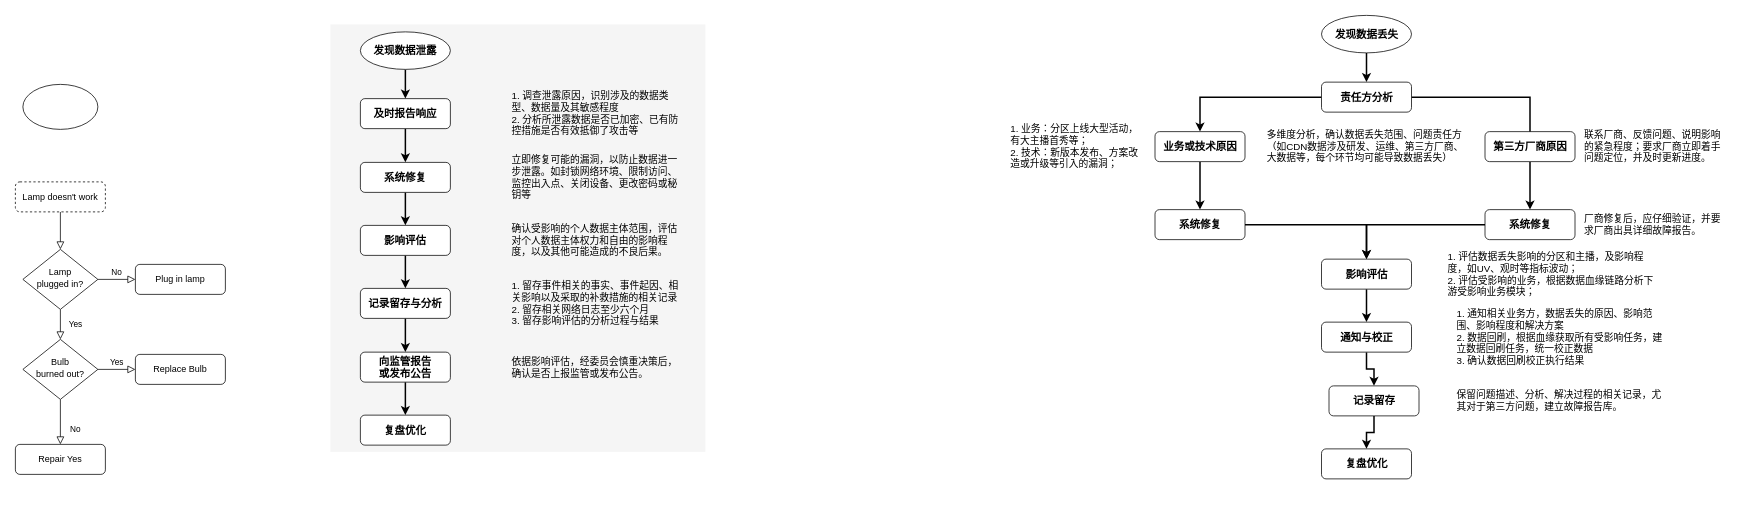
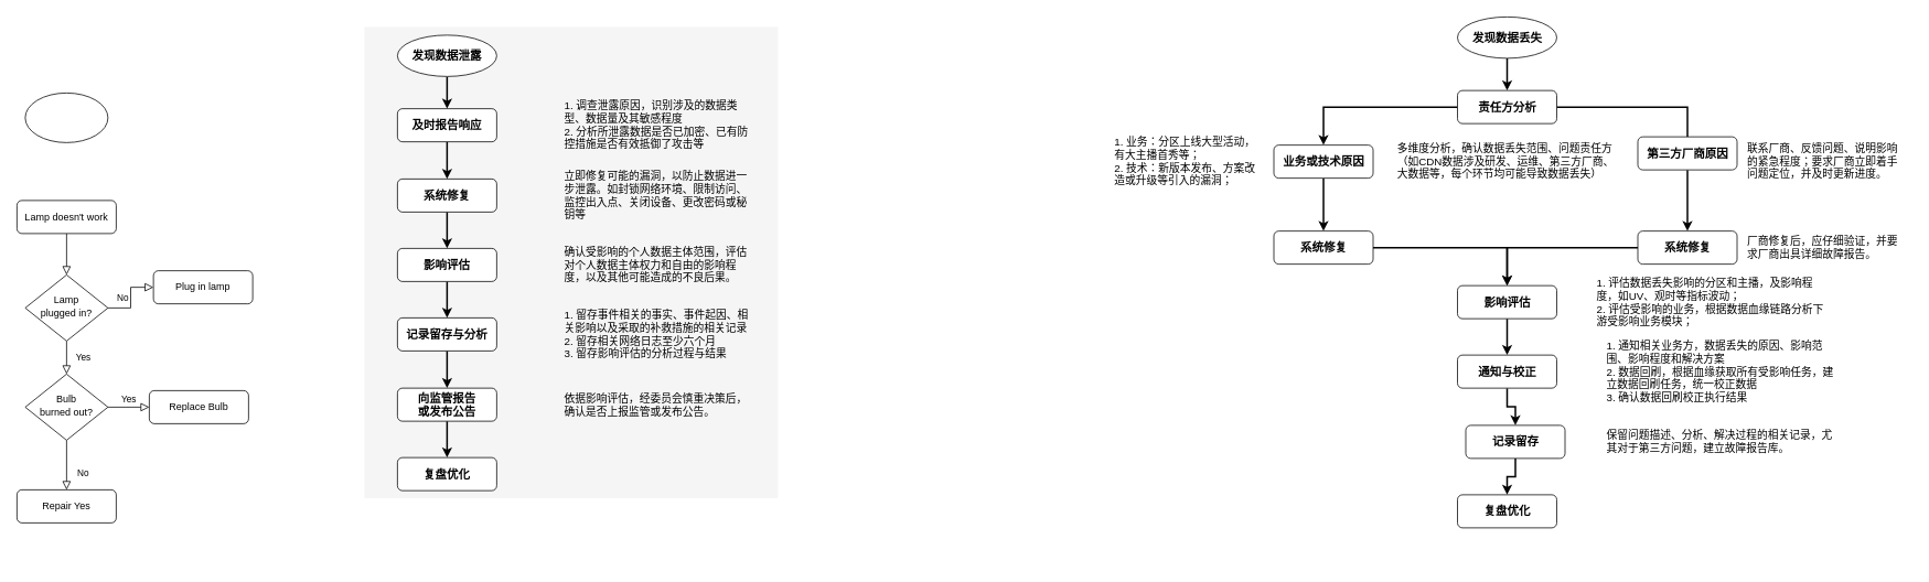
  <mxCell id="0" />
  <mxCell id="1" parent="0" />
  <mxCell id="2" value="" style="rounded=0;whiteSpace=wrap;html=1;fontSize=12;glass=0;strokeWidth=0;shadow=0;fillColor=#f5f5f5;fontColor=#333333;strokeColor=none;" vertex="1" parent="1"><mxGeometry x="440" y="32" width="500" height="570" as="geometry" /></mxCell>
  <mxCell id="3" value="" style="rounded=0;html=1;jettySize=auto;orthogonalLoop=1;fontSize=11;endArrow=block;endFill=0;endSize=8;strokeWidth=1;shadow=0;labelBackgroundColor=none;edgeStyle=orthogonalEdgeStyle;" parent="1" source="4" target="7" edge="1"><mxGeometry relative="1" as="geometry" /></mxCell>
- <mxCell id="4" value="Lamp doesn't work" style="rounded=1;whiteSpace=wrap;html=1;fontSize=12;glass=0;strokeWidth=1;shadow=0;dashed=1;" parent="1" vertex="1"><mxGeometry x="20" y="242" width="120" height="40" as="geometry" /></mxCell>
+ <mxCell id="4" value="Lamp doesn't work" style="rounded=1;whiteSpace=wrap;html=1;fontSize=12;glass=0;strokeWidth=1;shadow=0;" parent="1" vertex="1"><mxGeometry x="20" y="242" width="120" height="40" as="geometry" /></mxCell>
  <mxCell id="5" value="Yes" style="rounded=0;html=1;jettySize=auto;orthogonalLoop=1;fontSize=11;endArrow=block;endFill=0;endSize=8;strokeWidth=1;shadow=0;labelBackgroundColor=none;edgeStyle=orthogonalEdgeStyle;" parent="1" source="7" target="11" edge="1"><mxGeometry y="20" relative="1" as="geometry"><mxPoint as="offset" /></mxGeometry></mxCell>
  <mxCell id="6" value="No" style="edgeStyle=orthogonalEdgeStyle;rounded=0;html=1;jettySize=auto;orthogonalLoop=1;fontSize=11;endArrow=block;endFill=0;endSize=8;strokeWidth=1;shadow=0;labelBackgroundColor=none;" parent="1" source="7" target="8" edge="1"><mxGeometry y="10" relative="1" as="geometry"><mxPoint as="offset" /></mxGeometry></mxCell>
  <mxCell id="7" value="Lamp&lt;br&gt;plugged in?" style="rhombus;whiteSpace=wrap;html=1;shadow=0;fontFamily=Helvetica;fontSize=12;align=center;strokeWidth=1;spacing=6;spacingTop=-4;" parent="1" vertex="1"><mxGeometry x="30" y="332" width="100" height="80" as="geometry" /></mxCell>
- <mxCell id="8" value="Plug in lamp" style="rounded=1;whiteSpace=wrap;html=1;fontSize=12;glass=0;strokeWidth=1;shadow=0;" parent="1" vertex="1"><mxGeometry x="180" y="352" width="120" height="40" as="geometry" /></mxCell>
+ <mxCell id="8" value="Plug in lamp" style="rounded=1;whiteSpace=wrap;html=1;fontSize=12;glass=0;strokeWidth=1;shadow=0;" parent="1" vertex="1"><mxGeometry x="185" y="327" width="120" height="40" as="geometry" /></mxCell>
  <mxCell id="9" value="No" style="rounded=0;html=1;jettySize=auto;orthogonalLoop=1;fontSize=11;endArrow=block;endFill=0;endSize=8;strokeWidth=1;shadow=0;labelBackgroundColor=none;edgeStyle=orthogonalEdgeStyle;" parent="1" source="11" target="12" edge="1"><mxGeometry x="0.333" y="20" relative="1" as="geometry"><mxPoint as="offset" /></mxGeometry></mxCell>
  <mxCell id="10" value="Yes" style="edgeStyle=orthogonalEdgeStyle;rounded=0;html=1;jettySize=auto;orthogonalLoop=1;fontSize=11;endArrow=block;endFill=0;endSize=8;strokeWidth=1;shadow=0;labelBackgroundColor=none;" parent="1" source="11" target="13" edge="1"><mxGeometry y="10" relative="1" as="geometry"><mxPoint as="offset" /></mxGeometry></mxCell>
  <mxCell id="11" value="Bulb&lt;br&gt;burned out?" style="rhombus;whiteSpace=wrap;html=1;shadow=0;fontFamily=Helvetica;fontSize=12;align=center;strokeWidth=1;spacing=6;spacingTop=-4;" parent="1" vertex="1"><mxGeometry x="30" y="452" width="100" height="80" as="geometry" /></mxCell>
  <mxCell id="12" value="Repair Yes" style="rounded=1;whiteSpace=wrap;html=1;fontSize=12;glass=0;strokeWidth=1;shadow=0;" parent="1" vertex="1"><mxGeometry x="20" y="592" width="120" height="40" as="geometry" /></mxCell>
  <mxCell id="13" value="Replace Bulb" style="rounded=1;whiteSpace=wrap;html=1;fontSize=12;glass=0;strokeWidth=1;shadow=0;" parent="1" vertex="1"><mxGeometry x="180" y="472" width="120" height="40" as="geometry" /></mxCell>
  <mxCell id="14" value="" style="strokeWidth=1;html=1;shape=mxgraph.flowchart.start_1;whiteSpace=wrap;" vertex="1" parent="1"><mxGeometry x="30" y="112" width="100" height="60" as="geometry" /></mxCell>
  <mxCell id="15" style="edgeStyle=orthogonalEdgeStyle;rounded=0;orthogonalLoop=1;jettySize=auto;html=1;exitX=0.5;exitY=1;exitDx=0;exitDy=0;strokeWidth=2;fontFamily=Helvetica;fontSize=14;" edge="1" parent="1" source="16" target="20"><mxGeometry relative="1" as="geometry" /></mxCell>
  <mxCell id="16" value="&lt;font style=&quot;font-size: 14px;&quot;&gt;&lt;b&gt;及时报告响应&lt;/b&gt;&lt;/font&gt;" style="rounded=1;whiteSpace=wrap;html=1;fontSize=12;glass=0;strokeWidth=1;shadow=0;" vertex="1" parent="1"><mxGeometry x="480" y="131" width="120" height="40" as="geometry" /></mxCell>
  <mxCell id="17" style="edgeStyle=orthogonalEdgeStyle;rounded=0;orthogonalLoop=1;jettySize=auto;html=1;exitX=0.5;exitY=1;exitDx=0;exitDy=0;exitPerimeter=0;fontFamily=Helvetica;fontSize=14;strokeWidth=2;" edge="1" parent="1" source="18" target="16"><mxGeometry relative="1" as="geometry" /></mxCell>
  <mxCell id="18" value="&lt;font style=&quot;font-size: 14px;&quot;&gt;&lt;b style=&quot;&quot;&gt;发现数据泄露&lt;/b&gt;&lt;/font&gt;" style="strokeWidth=1;html=1;shape=mxgraph.flowchart.start_1;whiteSpace=wrap;" vertex="1" parent="1"><mxGeometry x="480" y="42" width="120" height="50" as="geometry" /></mxCell>
  <mxCell id="19" style="edgeStyle=orthogonalEdgeStyle;rounded=0;orthogonalLoop=1;jettySize=auto;html=1;exitX=0.5;exitY=1;exitDx=0;exitDy=0;entryX=0.5;entryY=0;entryDx=0;entryDy=0;strokeWidth=2;fontFamily=Helvetica;fontSize=14;" edge="1" parent="1" source="20" target="22"><mxGeometry relative="1" as="geometry" /></mxCell>
  <mxCell id="20" value="&lt;font style=&quot;font-size: 14px;&quot;&gt;&lt;b&gt;系统修复&lt;/b&gt;&lt;/font&gt;" style="rounded=1;whiteSpace=wrap;html=1;fontSize=12;glass=0;strokeWidth=1;shadow=0;" vertex="1" parent="1"><mxGeometry x="480" y="216" width="120" height="40" as="geometry" /></mxCell>
  <mxCell id="21" style="edgeStyle=orthogonalEdgeStyle;rounded=0;orthogonalLoop=1;jettySize=auto;html=1;exitX=0.5;exitY=1;exitDx=0;exitDy=0;strokeWidth=2;fontFamily=Helvetica;fontSize=14;" edge="1" parent="1" source="22" target="24"><mxGeometry relative="1" as="geometry" /></mxCell>
  <mxCell id="22" value="&lt;font style=&quot;font-size: 14px;&quot;&gt;&lt;b&gt;影响评估&lt;/b&gt;&lt;/font&gt;" style="rounded=1;whiteSpace=wrap;html=1;fontSize=12;glass=0;strokeWidth=1;shadow=0;" vertex="1" parent="1"><mxGeometry x="480" y="300" width="120" height="40" as="geometry" /></mxCell>
  <mxCell id="23" style="edgeStyle=orthogonalEdgeStyle;rounded=0;orthogonalLoop=1;jettySize=auto;html=1;exitX=0.5;exitY=1;exitDx=0;exitDy=0;entryX=0.5;entryY=0;entryDx=0;entryDy=0;strokeWidth=2;fontFamily=Helvetica;fontSize=14;" edge="1" parent="1" source="24" target="26"><mxGeometry relative="1" as="geometry" /></mxCell>
  <mxCell id="24" value="&lt;font style=&quot;font-size: 14px;&quot;&gt;&lt;b&gt;记录留存与分析&lt;/b&gt;&lt;/font&gt;" style="rounded=1;whiteSpace=wrap;html=1;fontSize=12;glass=0;strokeWidth=1;shadow=0;" vertex="1" parent="1"><mxGeometry x="480" y="384" width="120" height="40" as="geometry" /></mxCell>
  <mxCell id="25" style="edgeStyle=orthogonalEdgeStyle;rounded=0;orthogonalLoop=1;jettySize=auto;html=1;exitX=0.5;exitY=1;exitDx=0;exitDy=0;strokeWidth=2;fontFamily=Helvetica;fontSize=14;" edge="1" parent="1" source="26" target="27"><mxGeometry relative="1" as="geometry" /></mxCell>
  <mxCell id="26" value="&lt;font style=&quot;font-size: 14px;&quot;&gt;&lt;b&gt;向监管报告&lt;br&gt;或发布公告&lt;/b&gt;&lt;/font&gt;" style="rounded=1;whiteSpace=wrap;html=1;fontSize=12;glass=0;strokeWidth=1;shadow=0;" vertex="1" parent="1"><mxGeometry x="480" y="469" width="120" height="40" as="geometry" /></mxCell>
  <mxCell id="27" value="&lt;span style=&quot;font-size: 14px;&quot;&gt;&lt;b&gt;复盘优化&lt;/b&gt;&lt;/span&gt;" style="rounded=1;whiteSpace=wrap;html=1;fontSize=12;glass=0;strokeWidth=1;shadow=0;" vertex="1" parent="1"><mxGeometry x="480" y="553" width="120" height="40" as="geometry" /></mxCell>
  <mxCell id="28" value="&lt;font style=&quot;font-size: 13px;&quot;&gt;1. 调查泄露原因，识别涉及的数据类型、数据量及其敏感程度&lt;br style=&quot;font-size: 13px;&quot;&gt;2. 分析所泄露数据是否已加密、已有防控措施是否有效抵御了攻击等&lt;/font&gt;" style="rounded=1;whiteSpace=wrap;html=1;fontSize=13;glass=0;strokeWidth=1;shadow=0;align=left;strokeColor=none;fillColor=none;" vertex="1" parent="1"><mxGeometry x="680" y="121" width="230" height="60" as="geometry" /></mxCell>
  <mxCell id="29" value="&lt;span style=&quot;font-size: 13px;&quot;&gt;立即修复可能的漏洞，以防止数据进一步泄露。如封锁网络环境、限制访问、监控出入点、关闭设备、更改密码或秘钥等&lt;/span&gt;" style="rounded=1;whiteSpace=wrap;html=1;fontSize=13;glass=0;strokeWidth=1;shadow=0;align=left;strokeColor=none;fillColor=none;" vertex="1" parent="1"><mxGeometry x="680" y="206" width="230" height="60" as="geometry" /></mxCell>
  <mxCell id="30" value="确认受影响的个人数据主体范围，评估对个人数据主体权力和自由的影响程度，以及其他可能造成的不良后果。" style="rounded=1;whiteSpace=wrap;html=1;fontSize=13;glass=0;strokeWidth=1;shadow=0;align=left;strokeColor=none;fillColor=none;" vertex="1" parent="1"><mxGeometry x="680" y="290" width="230" height="60" as="geometry" /></mxCell>
  <mxCell id="31" value="1. 留存事件相关的事实、事件起因、相关影响以及采取的补救措施的相关记录&lt;br style=&quot;font-size: 13px;&quot;&gt;2. 留存相关网络日志至少六个月&lt;br style=&quot;font-size: 13px;&quot;&gt;3. 留存影响评估的分析过程与结果" style="rounded=1;whiteSpace=wrap;html=1;fontSize=13;glass=0;strokeWidth=1;shadow=0;align=left;strokeColor=none;fillColor=none;" vertex="1" parent="1"><mxGeometry x="680" y="374" width="230" height="60" as="geometry" /></mxCell>
  <mxCell id="32" value="依据影响评估，经委员会慎重决策后，确认是否上报监管或发布公告。" style="rounded=1;whiteSpace=wrap;html=1;fontSize=13;glass=0;strokeWidth=1;shadow=0;align=left;strokeColor=none;fillColor=none;" vertex="1" parent="1"><mxGeometry x="680" y="459" width="230" height="60" as="geometry" /></mxCell>
  <mxCell id="33" value="" style="rounded=0;whiteSpace=wrap;html=1;fontSize=12;glass=0;strokeWidth=0;shadow=0;fillColor=none;fontColor=#333333;strokeColor=none;" vertex="1" parent="1"><mxGeometry x="1530" y="32" width="780" height="650" as="geometry" /></mxCell>
  <mxCell id="34" style="edgeStyle=orthogonalEdgeStyle;rounded=0;orthogonalLoop=1;jettySize=auto;html=1;exitX=1;exitY=0.5;exitDx=0;exitDy=0;entryX=0.5;entryY=0;entryDx=0;entryDy=0;strokeWidth=2;fontFamily=Helvetica;fontSize=13;endArrow=none;" edge="1" parent="1" source="36" target="51"><mxGeometry relative="1" as="geometry" /></mxCell>
  <mxCell id="35" style="edgeStyle=orthogonalEdgeStyle;rounded=0;orthogonalLoop=1;jettySize=auto;html=1;exitX=0;exitY=0.5;exitDx=0;exitDy=0;strokeWidth=2;fontFamily=Helvetica;fontSize=13;" edge="1" parent="1" source="36" target="49"><mxGeometry relative="1" as="geometry" /></mxCell>
  <mxCell id="36" value="&lt;font style=&quot;font-size: 14px;&quot;&gt;&lt;b&gt;责任方分析&lt;/b&gt;&lt;/font&gt;" style="rounded=1;whiteSpace=wrap;html=1;fontSize=12;glass=0;strokeWidth=1;shadow=0;" vertex="1" parent="1"><mxGeometry x="1761.5" y="109" width="120" height="40" as="geometry" /></mxCell>
  <mxCell id="37" style="edgeStyle=orthogonalEdgeStyle;rounded=0;orthogonalLoop=1;jettySize=auto;html=1;exitX=0.5;exitY=1;exitDx=0;exitDy=0;exitPerimeter=0;fontFamily=Helvetica;fontSize=14;strokeWidth=2;" edge="1" source="38" target="36" parent="1"><mxGeometry relative="1" as="geometry" /></mxCell>
  <mxCell id="38" value="&lt;font style=&quot;font-size: 14px;&quot;&gt;&lt;b style=&quot;&quot;&gt;发现数据丢失&lt;/b&gt;&lt;/font&gt;" style="strokeWidth=1;html=1;shape=mxgraph.flowchart.start_1;whiteSpace=wrap;" vertex="1" parent="1"><mxGeometry x="1761.5" y="20" width="120" height="50" as="geometry" /></mxCell>
  <mxCell id="39" style="edgeStyle=orthogonalEdgeStyle;rounded=0;orthogonalLoop=1;jettySize=auto;html=1;exitX=0;exitY=0.5;exitDx=0;exitDy=0;entryX=0.5;entryY=0;entryDx=0;entryDy=0;strokeWidth=2;fontFamily=Helvetica;fontSize=13;" edge="1" parent="1" source="40" target="42"><mxGeometry relative="1" as="geometry" /></mxCell>
  <mxCell id="40" value="&lt;font style=&quot;font-size: 14px;&quot;&gt;&lt;b&gt;系统修复&lt;/b&gt;&lt;/font&gt;" style="rounded=1;whiteSpace=wrap;html=1;fontSize=12;glass=0;strokeWidth=1;shadow=0;" vertex="1" parent="1"><mxGeometry x="1979.5" y="279" width="120" height="40" as="geometry" /></mxCell>
  <mxCell id="41" style="edgeStyle=orthogonalEdgeStyle;rounded=0;orthogonalLoop=1;jettySize=auto;html=1;exitX=0.5;exitY=1;exitDx=0;exitDy=0;strokeWidth=2;fontFamily=Helvetica;fontSize=14;" edge="1" source="42" target="44" parent="1"><mxGeometry relative="1" as="geometry" /></mxCell>
  <mxCell id="42" value="&lt;font style=&quot;font-size: 14px;&quot;&gt;&lt;b&gt;影响评估&lt;/b&gt;&lt;/font&gt;" style="rounded=1;whiteSpace=wrap;html=1;fontSize=12;glass=0;strokeWidth=1;shadow=0;" vertex="1" parent="1"><mxGeometry x="1761.5" y="345" width="120" height="40" as="geometry" /></mxCell>
  <mxCell id="43" style="edgeStyle=orthogonalEdgeStyle;rounded=0;orthogonalLoop=1;jettySize=auto;html=1;exitX=0.5;exitY=1;exitDx=0;exitDy=0;entryX=0.5;entryY=0;entryDx=0;entryDy=0;strokeWidth=2;fontFamily=Helvetica;fontSize=14;" edge="1" source="44" target="46" parent="1"><mxGeometry relative="1" as="geometry" /></mxCell>
  <mxCell id="44" value="&lt;font style=&quot;font-size: 14px;&quot;&gt;&lt;b&gt;通知与校正&lt;/b&gt;&lt;/font&gt;" style="rounded=1;whiteSpace=wrap;html=1;fontSize=12;glass=0;strokeWidth=1;shadow=0;" vertex="1" parent="1"><mxGeometry x="1761.5" y="429" width="120" height="40" as="geometry" /></mxCell>
  <mxCell id="45" style="edgeStyle=orthogonalEdgeStyle;rounded=0;orthogonalLoop=1;jettySize=auto;html=1;exitX=0.5;exitY=1;exitDx=0;exitDy=0;strokeWidth=2;fontFamily=Helvetica;fontSize=14;" edge="1" source="46" target="47" parent="1"><mxGeometry relative="1" as="geometry" /></mxCell>
  <mxCell id="46" value="&lt;span style=&quot;font-size: 14px;&quot;&gt;&lt;b&gt;记录留存&lt;/b&gt;&lt;/span&gt;" style="rounded=1;whiteSpace=wrap;html=1;fontSize=12;glass=0;strokeWidth=1;shadow=0;" vertex="1" parent="1"><mxGeometry x="1771.5" y="514" width="120" height="40" as="geometry" /></mxCell>
  <mxCell id="47" value="&lt;span style=&quot;font-size: 14px;&quot;&gt;&lt;b&gt;复盘优化&lt;/b&gt;&lt;/span&gt;" style="rounded=1;whiteSpace=wrap;html=1;fontSize=12;glass=0;strokeWidth=1;shadow=0;" vertex="1" parent="1"><mxGeometry x="1761.5" y="598" width="120" height="40" as="geometry" /></mxCell>
  <mxCell id="48" style="edgeStyle=orthogonalEdgeStyle;rounded=0;orthogonalLoop=1;jettySize=auto;html=1;exitX=0.5;exitY=1;exitDx=0;exitDy=0;entryX=0.5;entryY=0;entryDx=0;entryDy=0;strokeWidth=2;fontFamily=Helvetica;fontSize=13;" edge="1" parent="1" source="49" target="53"><mxGeometry relative="1" as="geometry" /></mxCell>
  <mxCell id="49" value="&lt;font style=&quot;font-size: 14px;&quot;&gt;&lt;b&gt;业务或技术原因&lt;/b&gt;&lt;/font&gt;" style="rounded=1;whiteSpace=wrap;html=1;fontSize=12;glass=0;strokeWidth=1;shadow=0;" vertex="1" parent="1"><mxGeometry x="1539.5" y="175" width="120" height="40" as="geometry" /></mxCell>
  <mxCell id="50" style="edgeStyle=orthogonalEdgeStyle;rounded=0;orthogonalLoop=1;jettySize=auto;html=1;exitX=0.5;exitY=1;exitDx=0;exitDy=0;entryX=0.5;entryY=0;entryDx=0;entryDy=0;strokeWidth=2;fontFamily=Helvetica;fontSize=13;" edge="1" parent="1" source="51" target="40"><mxGeometry relative="1" as="geometry" /></mxCell>
- <mxCell id="51" value="&lt;font style=&quot;font-size: 14px;&quot;&gt;&lt;b&gt;第三方厂商原因&lt;/b&gt;&lt;/font&gt;" style="rounded=1;whiteSpace=wrap;html=1;fontSize=12;glass=0;strokeWidth=1;shadow=0;" vertex="1" parent="1"><mxGeometry x="1979.5" y="175" width="120" height="40" as="geometry" /></mxCell>
+ <mxCell id="51" value="&lt;font style=&quot;font-size: 14px;&quot;&gt;&lt;b&gt;第三方厂商原因&lt;/b&gt;&lt;/font&gt;" style="rounded=1;whiteSpace=wrap;html=1;fontSize=12;glass=0;strokeWidth=1;shadow=0;" vertex="1" parent="1"><mxGeometry x="1979.5" y="165" width="120" height="40" as="geometry" /></mxCell>
  <mxCell id="52" style="edgeStyle=orthogonalEdgeStyle;rounded=0;orthogonalLoop=1;jettySize=auto;html=1;exitX=1;exitY=0.5;exitDx=0;exitDy=0;entryX=0.5;entryY=0;entryDx=0;entryDy=0;strokeWidth=2;fontFamily=Helvetica;fontSize=13;" edge="1" parent="1" source="53" target="42"><mxGeometry relative="1" as="geometry" /></mxCell>
  <mxCell id="53" value="&lt;font style=&quot;font-size: 14px;&quot;&gt;&lt;b&gt;系统修复&lt;/b&gt;&lt;/font&gt;" style="rounded=1;whiteSpace=wrap;html=1;fontSize=12;glass=0;strokeWidth=1;shadow=0;" vertex="1" parent="1"><mxGeometry x="1539.5" y="279" width="120" height="40" as="geometry" /></mxCell>
  <mxCell id="54" value="多维度分析，确认数据丢失范围、问题责任方（如CDN数据涉及研发、运维、第三方厂商、大数据等，每个环节均可能导致数据丢失）" style="rounded=1;whiteSpace=wrap;html=1;fontSize=13;glass=0;strokeWidth=1;shadow=0;align=left;strokeColor=none;fillColor=none;" vertex="1" parent="1"><mxGeometry x="1686.5" y="165" width="270" height="60" as="geometry" /></mxCell>
  <mxCell id="55" value="&lt;div&gt;1. 业务：分区上线大型活动，有大主播首秀等；&lt;/div&gt;&lt;div&gt;2. 技术：新版本发布、方案改造或升级等引入的漏洞；&lt;/div&gt;" style="rounded=1;whiteSpace=wrap;html=1;fontSize=13;glass=0;strokeWidth=1;shadow=0;align=left;strokeColor=none;fillColor=none;" vertex="1" parent="1"><mxGeometry x="1345" y="165" width="184" height="60" as="geometry" /></mxCell>
  <mxCell id="56" value="&lt;div&gt;1. 评估数据丢失影响的分区和主播，及影响程度，如UV、观时等指标波动；&lt;/div&gt;&lt;div&gt;2. 评估受影响的业务，根据数据血缘链路分析下游受影响业务模块；&lt;/div&gt;" style="rounded=1;whiteSpace=wrap;html=1;fontSize=13;glass=0;strokeWidth=1;shadow=0;align=left;strokeColor=none;fillColor=none;" vertex="1" parent="1"><mxGeometry x="1928" y="335" width="282" height="60" as="geometry" /></mxCell>
  <mxCell id="57" value="&lt;div&gt;1. 通知相关业务方，数据丢失的原因、影响范围、影响程度和解决方案&lt;/div&gt;&lt;div&gt;2. 数据回刷，根据血缘获取所有受影响任务，建立数据回刷任务，统一校正数据&lt;/div&gt;&lt;div&gt;3. 确认数据回刷校正执行结果&lt;/div&gt;" style="rounded=1;whiteSpace=wrap;html=1;fontSize=13;glass=0;strokeWidth=1;shadow=0;align=left;strokeColor=none;fillColor=none;" vertex="1" parent="1"><mxGeometry x="1940" y="419" width="280" height="60" as="geometry" /></mxCell>
  <mxCell id="58" value="保留问题描述、分析、解决过程的相关记录，尤其对于第三方问题，建立故障报告库。" style="rounded=1;whiteSpace=wrap;html=1;fontSize=13;glass=0;strokeWidth=1;shadow=0;align=left;strokeColor=none;fillColor=none;" vertex="1" parent="1"><mxGeometry x="1940" y="504" width="280" height="60" as="geometry" /></mxCell>
  <mxCell id="59" value="联系厂商、反馈问题、说明影响的紧急程度；要求厂商立即着手问题定位，并及时更新进度。" style="rounded=1;whiteSpace=wrap;html=1;fontSize=13;glass=0;strokeWidth=1;shadow=0;align=left;strokeColor=none;fillColor=none;" vertex="1" parent="1"><mxGeometry x="2110" y="165" width="184" height="60" as="geometry" /></mxCell>
  <mxCell id="60" value="厂商修复后，应仔细验证，并要求厂商出具详细故障报告。" style="rounded=1;whiteSpace=wrap;html=1;fontSize=13;glass=0;strokeWidth=1;shadow=0;align=left;strokeColor=none;fillColor=none;" vertex="1" parent="1"><mxGeometry x="2110" y="269" width="184" height="60" as="geometry" /></mxCell>
